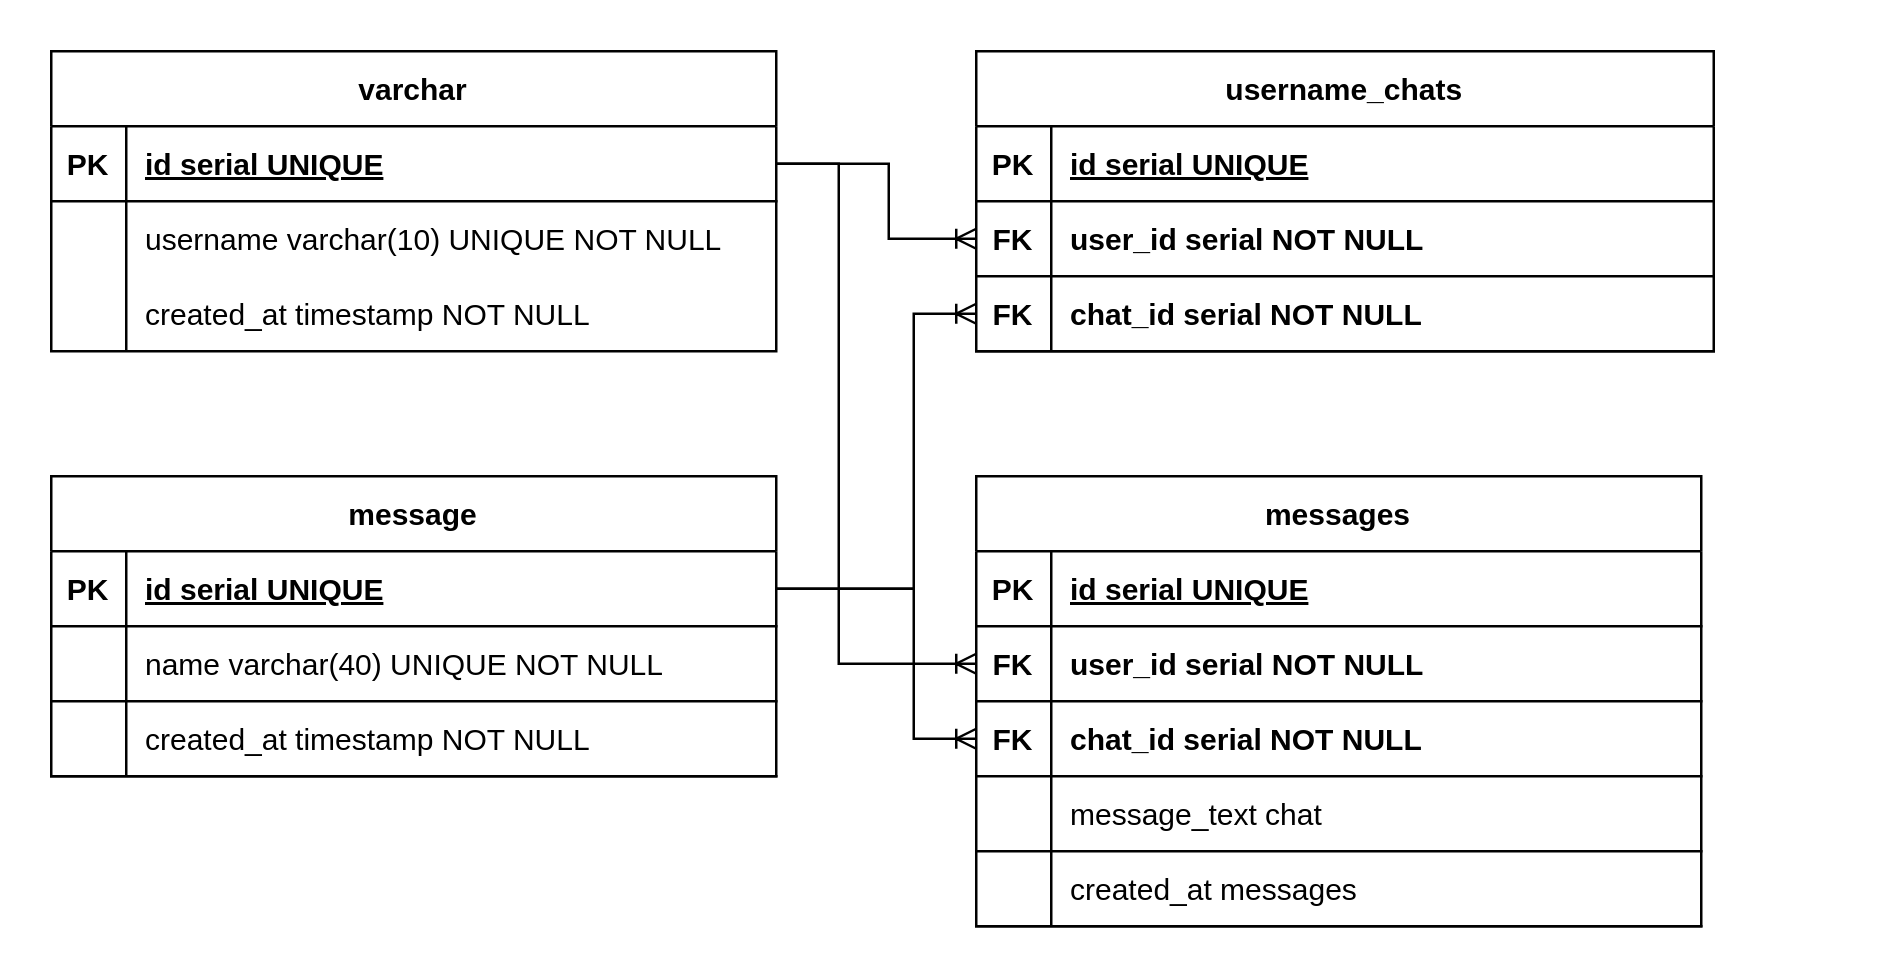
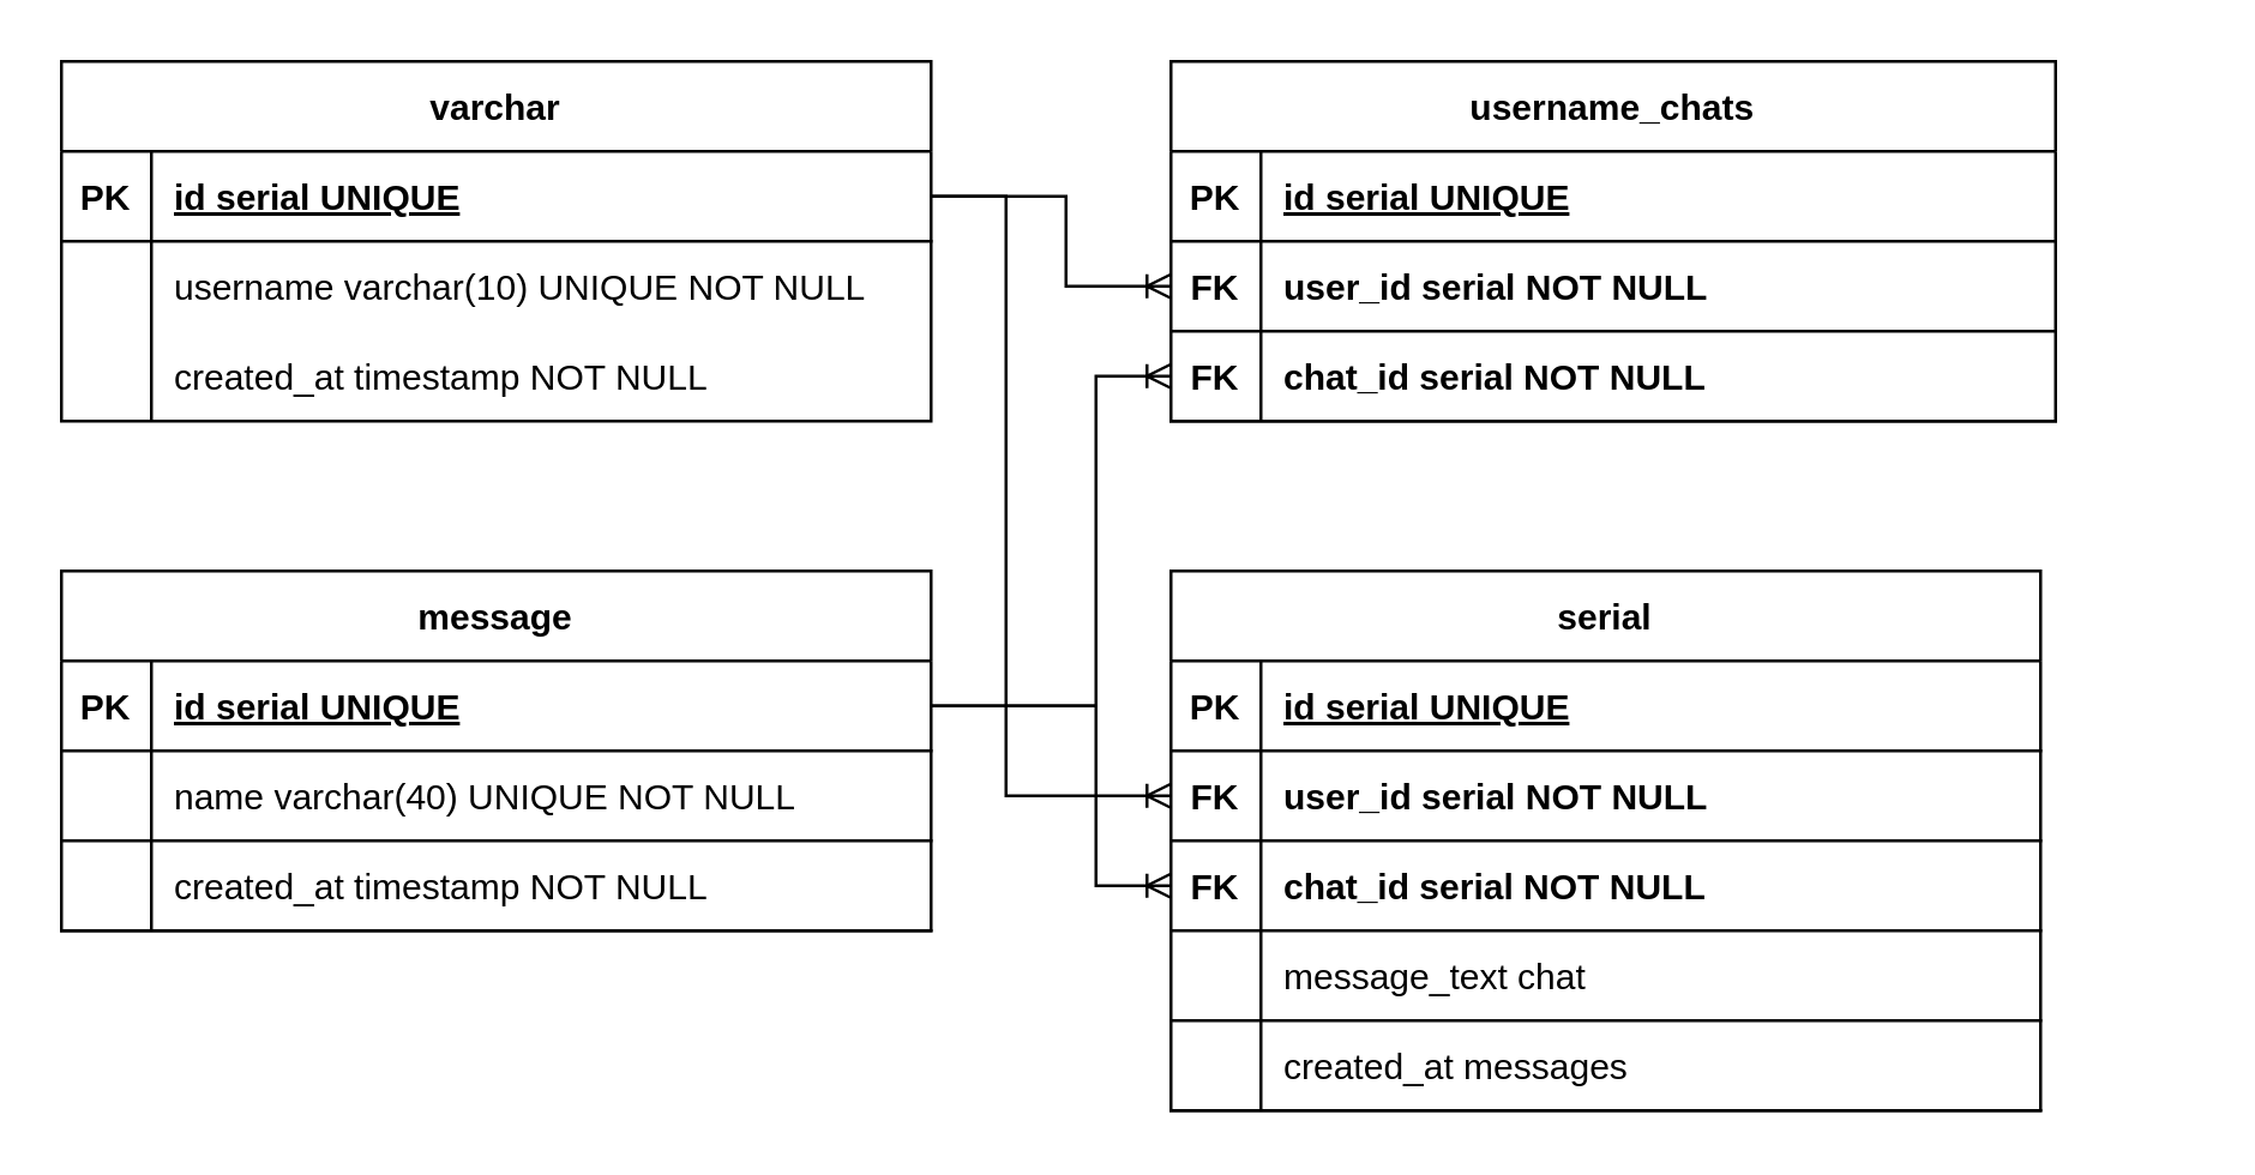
  <mxCell id="0" />
  <mxCell id="1" parent="0" />
  <mxCell id="2" value="varchar" style="shape=table;startSize=30;container=1;collapsible=1;childLayout=tableLayout;fixedRows=1;rowLines=0;fontStyle=1;align=center;resizeLast=1;" vertex="1" parent="1"><mxGeometry x="20" y="20" width="290" height="120" as="geometry" /></mxCell>
  <mxCell id="3" value="" style="shape=tableRow;horizontal=0;startSize=0;swimlaneHead=0;swimlaneBody=0;fillColor=none;collapsible=0;dropTarget=0;points=[[0,0.5],[1,0.5]];portConstraint=eastwest;top=0;left=0;right=0;bottom=1;" vertex="1" parent="2"><mxGeometry y="30" width="290" height="30" as="geometry" /></mxCell>
  <mxCell id="4" value="PK" style="shape=partialRectangle;connectable=0;fillColor=none;top=0;left=0;bottom=0;right=0;fontStyle=1;overflow=hidden;" vertex="1" parent="3"><mxGeometry width="30" height="30" as="geometry"><mxRectangle width="30" height="30" as="alternateBounds" /></mxGeometry></mxCell>
  <mxCell id="5" value="id serial UNIQUE" style="shape=partialRectangle;connectable=0;fillColor=none;top=0;left=0;bottom=0;right=0;align=left;spacingLeft=6;fontStyle=5;overflow=hidden;" vertex="1" parent="3"><mxGeometry x="30" width="260" height="30" as="geometry"><mxRectangle width="260" height="30" as="alternateBounds" /></mxGeometry></mxCell>
  <mxCell id="6" value="" style="shape=tableRow;horizontal=0;startSize=0;swimlaneHead=0;swimlaneBody=0;fillColor=none;collapsible=0;dropTarget=0;points=[[0,0.5],[1,0.5]];portConstraint=eastwest;top=0;left=0;right=0;bottom=0;" vertex="1" parent="2"><mxGeometry y="60" width="290" height="30" as="geometry" /></mxCell>
  <mxCell id="7" value="" style="shape=partialRectangle;connectable=0;fillColor=none;top=0;left=0;bottom=0;right=0;editable=1;overflow=hidden;" vertex="1" parent="6"><mxGeometry width="30" height="30" as="geometry"><mxRectangle width="30" height="30" as="alternateBounds" /></mxGeometry></mxCell>
  <mxCell id="8" value="username varchar(10) UNIQUE NOT NULL" style="shape=partialRectangle;connectable=0;fillColor=none;top=0;left=0;bottom=0;right=0;align=left;spacingLeft=6;overflow=hidden;" vertex="1" parent="6"><mxGeometry x="30" width="260" height="30" as="geometry"><mxRectangle width="260" height="30" as="alternateBounds" /></mxGeometry></mxCell>
  <mxCell id="9" value="" style="shape=tableRow;horizontal=0;startSize=0;swimlaneHead=0;swimlaneBody=0;fillColor=none;collapsible=0;dropTarget=0;points=[[0,0.5],[1,0.5]];portConstraint=eastwest;top=0;left=0;right=0;bottom=0;" vertex="1" parent="2"><mxGeometry y="90" width="290" height="30" as="geometry" /></mxCell>
  <mxCell id="10" value="" style="shape=partialRectangle;connectable=0;fillColor=none;top=0;left=0;bottom=0;right=0;editable=1;overflow=hidden;" vertex="1" parent="9"><mxGeometry width="30" height="30" as="geometry"><mxRectangle width="30" height="30" as="alternateBounds" /></mxGeometry></mxCell>
  <mxCell id="11" value="created_at timestamp NOT NULL" style="shape=partialRectangle;connectable=0;fillColor=none;top=0;left=0;bottom=0;right=0;align=left;spacingLeft=6;overflow=hidden;" vertex="1" parent="9"><mxGeometry x="30" width="260" height="30" as="geometry"><mxRectangle width="260" height="30" as="alternateBounds" /></mxGeometry></mxCell>
  <mxCell id="12" value="" style="shape=partialRectangle;connectable=0;fillColor=none;top=0;left=0;bottom=0;right=0;align=left;spacingLeft=6;fontStyle=1;overflow=hidden;" vertex="1" parent="1"><mxGeometry x="420" y="80" width="310" height="30" as="geometry"><mxRectangle width="310" height="30" as="alternateBounds" /></mxGeometry></mxCell>
  <mxCell id="13" value="" style="shape=partialRectangle;connectable=0;fillColor=none;top=0;left=0;bottom=0;right=0;align=left;spacingLeft=6;fontStyle=1;overflow=hidden;" vertex="1" parent="1"><mxGeometry x="420" y="110" width="310" height="30" as="geometry"><mxRectangle width="310" height="30" as="alternateBounds" /></mxGeometry></mxCell>
  <mxCell id="14" value="" style="edgeStyle=elbowEdgeStyle;fontSize=12;html=1;endArrow=ERoneToMany;rounded=0;exitX=1;exitY=0.5;exitDx=0;exitDy=0;entryX=0;entryY=0.5;entryDx=0;entryDy=0;" edge="1" parent="1" source="3" target="19"><mxGeometry width="100" height="100" relative="1" as="geometry"><mxPoint x="345" y="60" as="sourcePoint" /><mxPoint x="385" y="90" as="targetPoint" /><Array as="points"><mxPoint x="355" y="70" /><mxPoint x="335" y="80" /></Array></mxGeometry></mxCell>
  <mxCell id="15" value="username_chats" style="shape=table;startSize=30;container=1;collapsible=1;childLayout=tableLayout;fixedRows=1;rowLines=0;fontStyle=1;align=center;resizeLast=1;" vertex="1" parent="1"><mxGeometry x="390" y="20" width="295" height="120" as="geometry"><mxRectangle x="425" y="70" width="110" height="30" as="alternateBounds" /></mxGeometry></mxCell>
  <mxCell id="16" value="" style="shape=tableRow;horizontal=0;startSize=0;swimlaneHead=0;swimlaneBody=0;fillColor=none;collapsible=0;dropTarget=0;points=[[0,0.5],[1,0.5]];portConstraint=eastwest;top=0;left=0;right=0;bottom=1;" vertex="1" parent="15"><mxGeometry y="30" width="295" height="30" as="geometry" /></mxCell>
  <mxCell id="17" value="PK" style="shape=partialRectangle;connectable=0;fillColor=none;top=0;left=0;bottom=0;right=0;fontStyle=1;overflow=hidden;" vertex="1" parent="16"><mxGeometry width="30" height="30" as="geometry"><mxRectangle width="30" height="30" as="alternateBounds" /></mxGeometry></mxCell>
  <mxCell id="18" value="id serial UNIQUE" style="shape=partialRectangle;connectable=0;fillColor=none;top=0;left=0;bottom=0;right=0;align=left;spacingLeft=6;fontStyle=5;overflow=hidden;" vertex="1" parent="16"><mxGeometry x="30" width="265" height="30" as="geometry"><mxRectangle width="265" height="30" as="alternateBounds" /></mxGeometry></mxCell>
  <mxCell id="19" value="" style="shape=tableRow;horizontal=0;startSize=0;swimlaneHead=0;swimlaneBody=0;fillColor=none;collapsible=0;dropTarget=0;points=[[0,0.5],[1,0.5]];portConstraint=eastwest;top=0;left=0;right=0;bottom=1;" vertex="1" parent="15"><mxGeometry y="60" width="295" height="30" as="geometry" /></mxCell>
  <mxCell id="20" value="FK" style="shape=partialRectangle;connectable=0;fillColor=none;top=0;left=0;bottom=0;right=0;fontStyle=1;overflow=hidden;" vertex="1" parent="19"><mxGeometry width="30" height="30" as="geometry"><mxRectangle width="30" height="30" as="alternateBounds" /></mxGeometry></mxCell>
  <mxCell id="21" value="user_id serial NOT NULL" style="shape=partialRectangle;connectable=0;fillColor=none;top=0;left=0;bottom=0;right=0;align=left;spacingLeft=6;fontStyle=1;overflow=hidden;" vertex="1" parent="19"><mxGeometry x="30" width="265" height="30" as="geometry"><mxRectangle width="265" height="30" as="alternateBounds" /></mxGeometry></mxCell>
  <mxCell id="22" value="" style="shape=tableRow;horizontal=0;startSize=0;swimlaneHead=0;swimlaneBody=0;fillColor=none;collapsible=0;dropTarget=0;points=[[0,0.5],[1,0.5]];portConstraint=eastwest;top=0;left=0;right=0;bottom=1;" vertex="1" parent="15"><mxGeometry y="90" width="295" height="30" as="geometry" /></mxCell>
  <mxCell id="23" value="FK" style="shape=partialRectangle;connectable=0;fillColor=none;top=0;left=0;bottom=0;right=0;fontStyle=1;overflow=hidden;" vertex="1" parent="22"><mxGeometry width="30" height="30" as="geometry"><mxRectangle width="30" height="30" as="alternateBounds" /></mxGeometry></mxCell>
  <mxCell id="24" value="chat_id serial NOT NULL" style="shape=partialRectangle;connectable=0;fillColor=none;top=0;left=0;bottom=0;right=0;align=left;spacingLeft=6;fontStyle=1;overflow=hidden;" vertex="1" parent="22"><mxGeometry x="30" width="265" height="30" as="geometry"><mxRectangle width="265" height="30" as="alternateBounds" /></mxGeometry></mxCell>
  <mxCell id="25" value="message" style="shape=table;startSize=30;container=1;collapsible=1;childLayout=tableLayout;fixedRows=1;rowLines=0;fontStyle=1;align=center;resizeLast=1;" vertex="1" parent="1"><mxGeometry x="20" y="190" width="290" height="120" as="geometry" /></mxCell>
  <mxCell id="26" value="" style="shape=tableRow;horizontal=0;startSize=0;swimlaneHead=0;swimlaneBody=0;fillColor=none;collapsible=0;dropTarget=0;points=[[0,0.5],[1,0.5]];portConstraint=eastwest;top=0;left=0;right=0;bottom=1;" vertex="1" parent="25"><mxGeometry y="30" width="290" height="30" as="geometry" /></mxCell>
  <mxCell id="27" value="PK" style="shape=partialRectangle;connectable=0;fillColor=none;top=0;left=0;bottom=0;right=0;fontStyle=1;overflow=hidden;" vertex="1" parent="26"><mxGeometry width="30" height="30" as="geometry"><mxRectangle width="30" height="30" as="alternateBounds" /></mxGeometry></mxCell>
  <mxCell id="28" value="id serial UNIQUE" style="shape=partialRectangle;connectable=0;fillColor=none;top=0;left=0;bottom=0;right=0;align=left;spacingLeft=6;fontStyle=5;overflow=hidden;" vertex="1" parent="26"><mxGeometry x="30" width="260" height="30" as="geometry"><mxRectangle width="260" height="30" as="alternateBounds" /></mxGeometry></mxCell>
  <mxCell id="29" value="" style="shape=tableRow;horizontal=0;startSize=0;swimlaneHead=0;swimlaneBody=0;fillColor=none;collapsible=0;dropTarget=0;points=[[0,0.5],[1,0.5]];portConstraint=eastwest;top=0;left=0;right=0;bottom=1;" vertex="1" parent="25"><mxGeometry y="60" width="290" height="30" as="geometry" /></mxCell>
  <mxCell id="30" value="" style="shape=partialRectangle;connectable=0;fillColor=none;top=0;left=0;bottom=0;right=0;fontStyle=1;overflow=hidden;" vertex="1" parent="29"><mxGeometry width="30" height="30" as="geometry"><mxRectangle width="30" height="30" as="alternateBounds" /></mxGeometry></mxCell>
  <mxCell id="31" value="name varchar(40) UNIQUE NOT NULL" style="shape=partialRectangle;connectable=0;fillColor=none;top=0;left=0;bottom=0;right=0;align=left;spacingLeft=6;fontStyle=0;overflow=hidden;" vertex="1" parent="29"><mxGeometry x="30" width="260" height="30" as="geometry"><mxRectangle width="260" height="30" as="alternateBounds" /></mxGeometry></mxCell>
  <mxCell id="32" value="" style="shape=tableRow;horizontal=0;startSize=0;swimlaneHead=0;swimlaneBody=0;fillColor=none;collapsible=0;dropTarget=0;points=[[0,0.5],[1,0.5]];portConstraint=eastwest;top=0;left=0;right=0;bottom=1;" vertex="1" parent="25"><mxGeometry y="90" width="290" height="30" as="geometry" /></mxCell>
  <mxCell id="33" value="" style="shape=partialRectangle;connectable=0;fillColor=none;top=0;left=0;bottom=0;right=0;fontStyle=1;overflow=hidden;" vertex="1" parent="32"><mxGeometry width="30" height="30" as="geometry"><mxRectangle width="30" height="30" as="alternateBounds" /></mxGeometry></mxCell>
  <mxCell id="34" value="created_at timestamp NOT NULL" style="shape=partialRectangle;connectable=0;fillColor=none;top=0;left=0;bottom=0;right=0;align=left;spacingLeft=6;fontStyle=0;overflow=hidden;" vertex="1" parent="32"><mxGeometry x="30" width="260" height="30" as="geometry"><mxRectangle width="260" height="30" as="alternateBounds" /></mxGeometry></mxCell>
- <mxCell id="35" value="messages" style="shape=table;startSize=30;container=1;collapsible=1;childLayout=tableLayout;fixedRows=1;rowLines=0;fontStyle=1;align=center;resizeLast=1;" vertex="1" parent="1"><mxGeometry x="390" y="190" width="290" height="180" as="geometry" /></mxCell>
+ <mxCell id="35" value="serial" style="shape=table;startSize=30;container=1;collapsible=1;childLayout=tableLayout;fixedRows=1;rowLines=0;fontStyle=1;align=center;resizeLast=1;" vertex="1" parent="1"><mxGeometry x="390" y="190" width="290" height="180" as="geometry" /></mxCell>
  <mxCell id="36" value="" style="shape=tableRow;horizontal=0;startSize=0;swimlaneHead=0;swimlaneBody=0;fillColor=none;collapsible=0;dropTarget=0;points=[[0,0.5],[1,0.5]];portConstraint=eastwest;top=0;left=0;right=0;bottom=1;" vertex="1" parent="35"><mxGeometry y="30" width="290" height="30" as="geometry" /></mxCell>
  <mxCell id="37" value="PK" style="shape=partialRectangle;connectable=0;fillColor=none;top=0;left=0;bottom=0;right=0;fontStyle=1;overflow=hidden;" vertex="1" parent="36"><mxGeometry width="30" height="30" as="geometry"><mxRectangle width="30" height="30" as="alternateBounds" /></mxGeometry></mxCell>
  <mxCell id="38" value="id serial UNIQUE" style="shape=partialRectangle;connectable=0;fillColor=none;top=0;left=0;bottom=0;right=0;align=left;spacingLeft=6;fontStyle=5;overflow=hidden;" vertex="1" parent="36"><mxGeometry x="30" width="260" height="30" as="geometry"><mxRectangle width="260" height="30" as="alternateBounds" /></mxGeometry></mxCell>
  <mxCell id="39" value="" style="shape=tableRow;horizontal=0;startSize=0;swimlaneHead=0;swimlaneBody=0;fillColor=none;collapsible=0;dropTarget=0;points=[[0,0.5],[1,0.5]];portConstraint=eastwest;top=0;left=0;right=0;bottom=1;" vertex="1" parent="35"><mxGeometry y="60" width="290" height="30" as="geometry" /></mxCell>
  <mxCell id="40" value="FK" style="shape=partialRectangle;connectable=0;fillColor=none;top=0;left=0;bottom=0;right=0;fontStyle=1;overflow=hidden;" vertex="1" parent="39"><mxGeometry width="30" height="30" as="geometry"><mxRectangle width="30" height="30" as="alternateBounds" /></mxGeometry></mxCell>
  <mxCell id="41" value="user_id serial NOT NULL" style="shape=partialRectangle;connectable=0;fillColor=none;top=0;left=0;bottom=0;right=0;align=left;spacingLeft=6;fontStyle=1;overflow=hidden;" vertex="1" parent="39"><mxGeometry x="30" width="260" height="30" as="geometry"><mxRectangle width="260" height="30" as="alternateBounds" /></mxGeometry></mxCell>
  <mxCell id="42" value="" style="shape=tableRow;horizontal=0;startSize=0;swimlaneHead=0;swimlaneBody=0;fillColor=none;collapsible=0;dropTarget=0;points=[[0,0.5],[1,0.5]];portConstraint=eastwest;top=0;left=0;right=0;bottom=1;" vertex="1" parent="35"><mxGeometry y="90" width="290" height="30" as="geometry" /></mxCell>
  <mxCell id="43" value="FK" style="shape=partialRectangle;connectable=0;fillColor=none;top=0;left=0;bottom=0;right=0;fontStyle=1;overflow=hidden;" vertex="1" parent="42"><mxGeometry width="30" height="30" as="geometry"><mxRectangle width="30" height="30" as="alternateBounds" /></mxGeometry></mxCell>
  <mxCell id="44" value="chat_id serial NOT NULL" style="shape=partialRectangle;connectable=0;fillColor=none;top=0;left=0;bottom=0;right=0;align=left;spacingLeft=6;fontStyle=1;overflow=hidden;" vertex="1" parent="42"><mxGeometry x="30" width="260" height="30" as="geometry"><mxRectangle width="260" height="30" as="alternateBounds" /></mxGeometry></mxCell>
  <mxCell id="45" value="" style="shape=tableRow;horizontal=0;startSize=0;swimlaneHead=0;swimlaneBody=0;fillColor=none;collapsible=0;dropTarget=0;points=[[0,0.5],[1,0.5]];portConstraint=eastwest;top=0;left=0;right=0;bottom=1;" vertex="1" parent="35"><mxGeometry y="120" width="290" height="30" as="geometry" /></mxCell>
  <mxCell id="46" value="" style="shape=partialRectangle;connectable=0;fillColor=none;top=0;left=0;bottom=0;right=0;fontStyle=1;overflow=hidden;" vertex="1" parent="45"><mxGeometry width="30" height="30" as="geometry"><mxRectangle width="30" height="30" as="alternateBounds" /></mxGeometry></mxCell>
  <mxCell id="47" value="message_text chat" style="shape=partialRectangle;connectable=0;fillColor=none;top=0;left=0;bottom=0;right=0;align=left;spacingLeft=6;fontStyle=0;overflow=hidden;" vertex="1" parent="45"><mxGeometry x="30" width="260" height="30" as="geometry"><mxRectangle width="260" height="30" as="alternateBounds" /></mxGeometry></mxCell>
  <mxCell id="48" value="" style="shape=tableRow;horizontal=0;startSize=0;swimlaneHead=0;swimlaneBody=0;fillColor=none;collapsible=0;dropTarget=0;points=[[0,0.5],[1,0.5]];portConstraint=eastwest;top=0;left=0;right=0;bottom=1;" vertex="1" parent="35"><mxGeometry y="150" width="290" height="30" as="geometry" /></mxCell>
  <mxCell id="49" value="" style="shape=partialRectangle;connectable=0;fillColor=none;top=0;left=0;bottom=0;right=0;fontStyle=1;overflow=hidden;" vertex="1" parent="48"><mxGeometry width="30" height="30" as="geometry"><mxRectangle width="30" height="30" as="alternateBounds" /></mxGeometry></mxCell>
  <mxCell id="50" value="created_at messages" style="shape=partialRectangle;connectable=0;fillColor=none;top=0;left=0;bottom=0;right=0;align=left;spacingLeft=6;fontStyle=0;overflow=hidden;" vertex="1" parent="48"><mxGeometry x="30" width="260" height="30" as="geometry"><mxRectangle width="260" height="30" as="alternateBounds" /></mxGeometry></mxCell>
  <mxCell id="51" value="" style="edgeStyle=elbowEdgeStyle;fontSize=12;html=1;endArrow=ERoneToMany;rounded=0;exitX=1;exitY=0.5;exitDx=0;exitDy=0;entryX=0;entryY=0.5;entryDx=0;entryDy=0;" edge="1" parent="1" source="3" target="39"><mxGeometry width="100" height="100" relative="1" as="geometry"><mxPoint x="305" y="280" as="sourcePoint" /><mxPoint x="405" y="180" as="targetPoint" /><Array as="points"><mxPoint x="335" y="170" /></Array></mxGeometry></mxCell>
  <mxCell id="52" value="" style="edgeStyle=orthogonalEdgeStyle;fontSize=12;html=1;endArrow=ERoneToMany;rounded=0;exitX=1;exitY=0.5;exitDx=0;exitDy=0;entryX=0;entryY=0.5;entryDx=0;entryDy=0;" edge="1" parent="1" source="26" target="22"><mxGeometry width="100" height="100" relative="1" as="geometry"><mxPoint x="305" y="390" as="sourcePoint" /><mxPoint x="405" y="290" as="targetPoint" /><Array as="points"><mxPoint x="365" y="235" /><mxPoint x="365" y="125" /></Array></mxGeometry></mxCell>
  <mxCell id="53" value="" style="edgeStyle=orthogonalEdgeStyle;fontSize=12;html=1;endArrow=ERoneToMany;rounded=0;exitX=1;exitY=0.5;exitDx=0;exitDy=0;entryX=0;entryY=0.5;entryDx=0;entryDy=0;" edge="1" parent="1" source="26" target="42"><mxGeometry width="100" height="100" relative="1" as="geometry"><mxPoint x="320" y="245" as="sourcePoint" /><mxPoint x="400" y="135" as="targetPoint" /><Array as="points"><mxPoint x="365" y="235" /><mxPoint x="365" y="295" /></Array></mxGeometry></mxCell>
